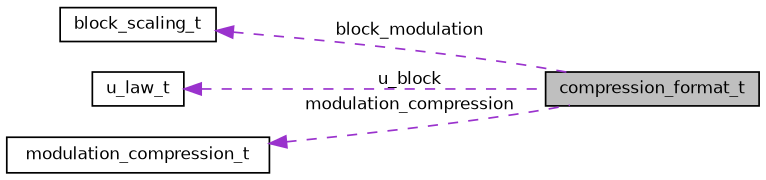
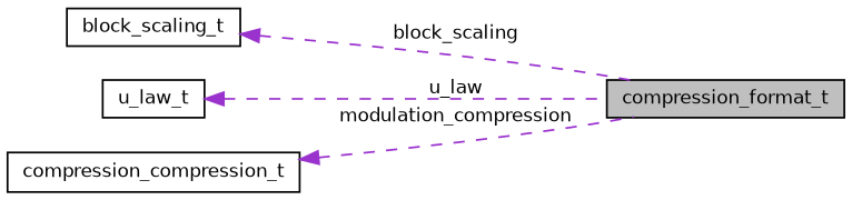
  digraph {
    rankdir=LR
    node [color=black fontname=Helvetica fontsize=10 shape=record]
    edge [color=darkorchid3 dir=back fontname=Helvetica fontsize=10 labelfontname=Helvetica labelfontsize=10 style=dashed]
    n1 [fillcolor=grey75 fontcolor=black height=0.2 label=compression_format_t style=filled width=0.4]
    n2 [height=0.2 label=block_scaling_t width=0.4]
    n3 [height=0.2 label=u_law_t width=0.4]
-   n4 [height=0.2 label=modulation_compression_t width=0.4]
-   n2 -> n1 [label=" block_modulation"]
-   n3 -> n1 [label=" u_block"]
+   n4 [height=0.2 label=compression_compression_t width=0.4]
+   n2 -> n1 [label=" block_scaling"]
+   n3 -> n1 [label=" u_law"]
    n4 -> n1 [label=" modulation_compression"]
  }
